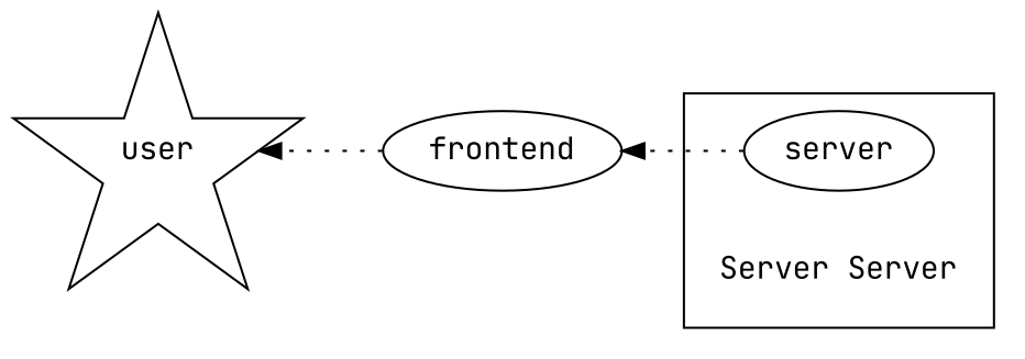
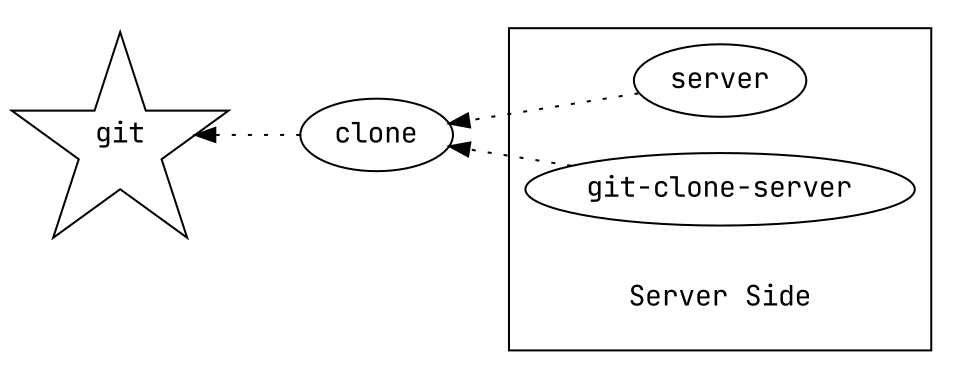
  digraph {
    fontname="JetBrains Mono"
    rankdir=RL
    node [fontname="JetBrains Mono"]
    edge [fontname="JetBrains Mono" style=dotted]
    n1 [label=server]
-   "Server Side" [shape=none label="Server Server"]
-   frontend
-   user [shape=star]
+   "git-clone-server"
+   "Server Side" [shape=none]
+   frontend [label=clone]
+   user [shape=star label=git]
    subgraph cluster_1 {
      n1
+     "git-clone-server"
      "Server Side"
    }
    n1 -> frontend
+   "git-clone-server" -> frontend
    frontend -> user
  }
